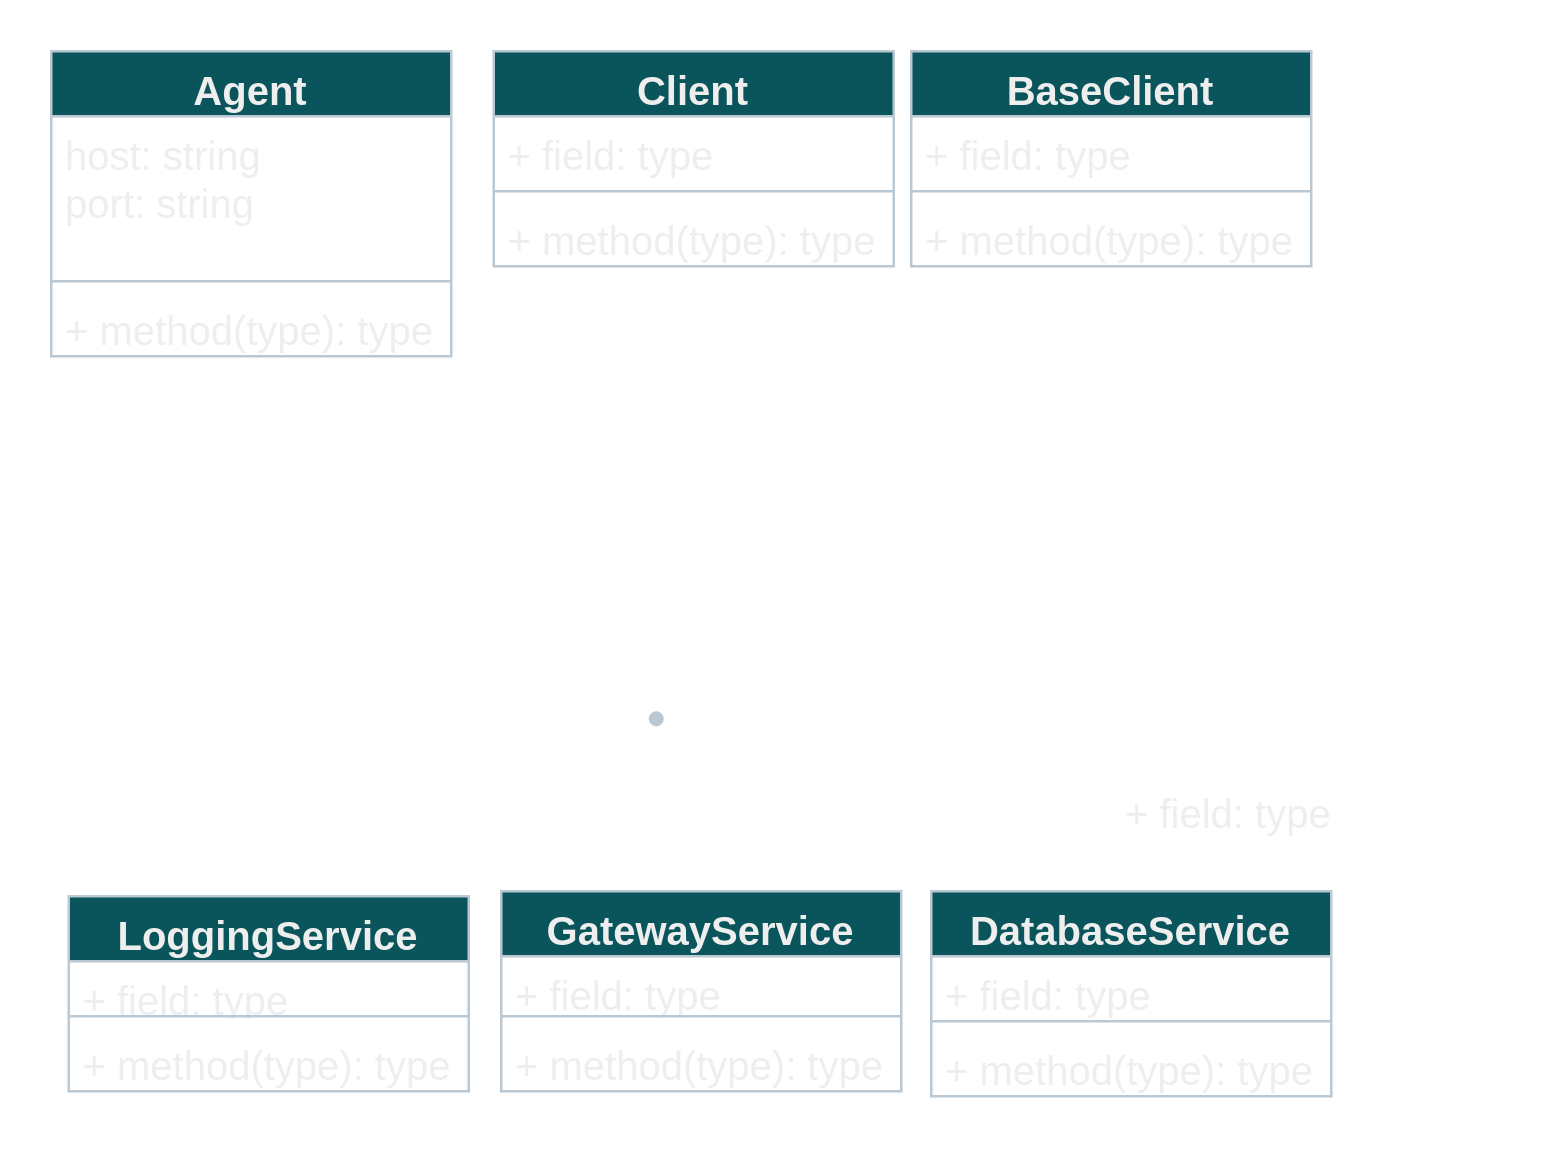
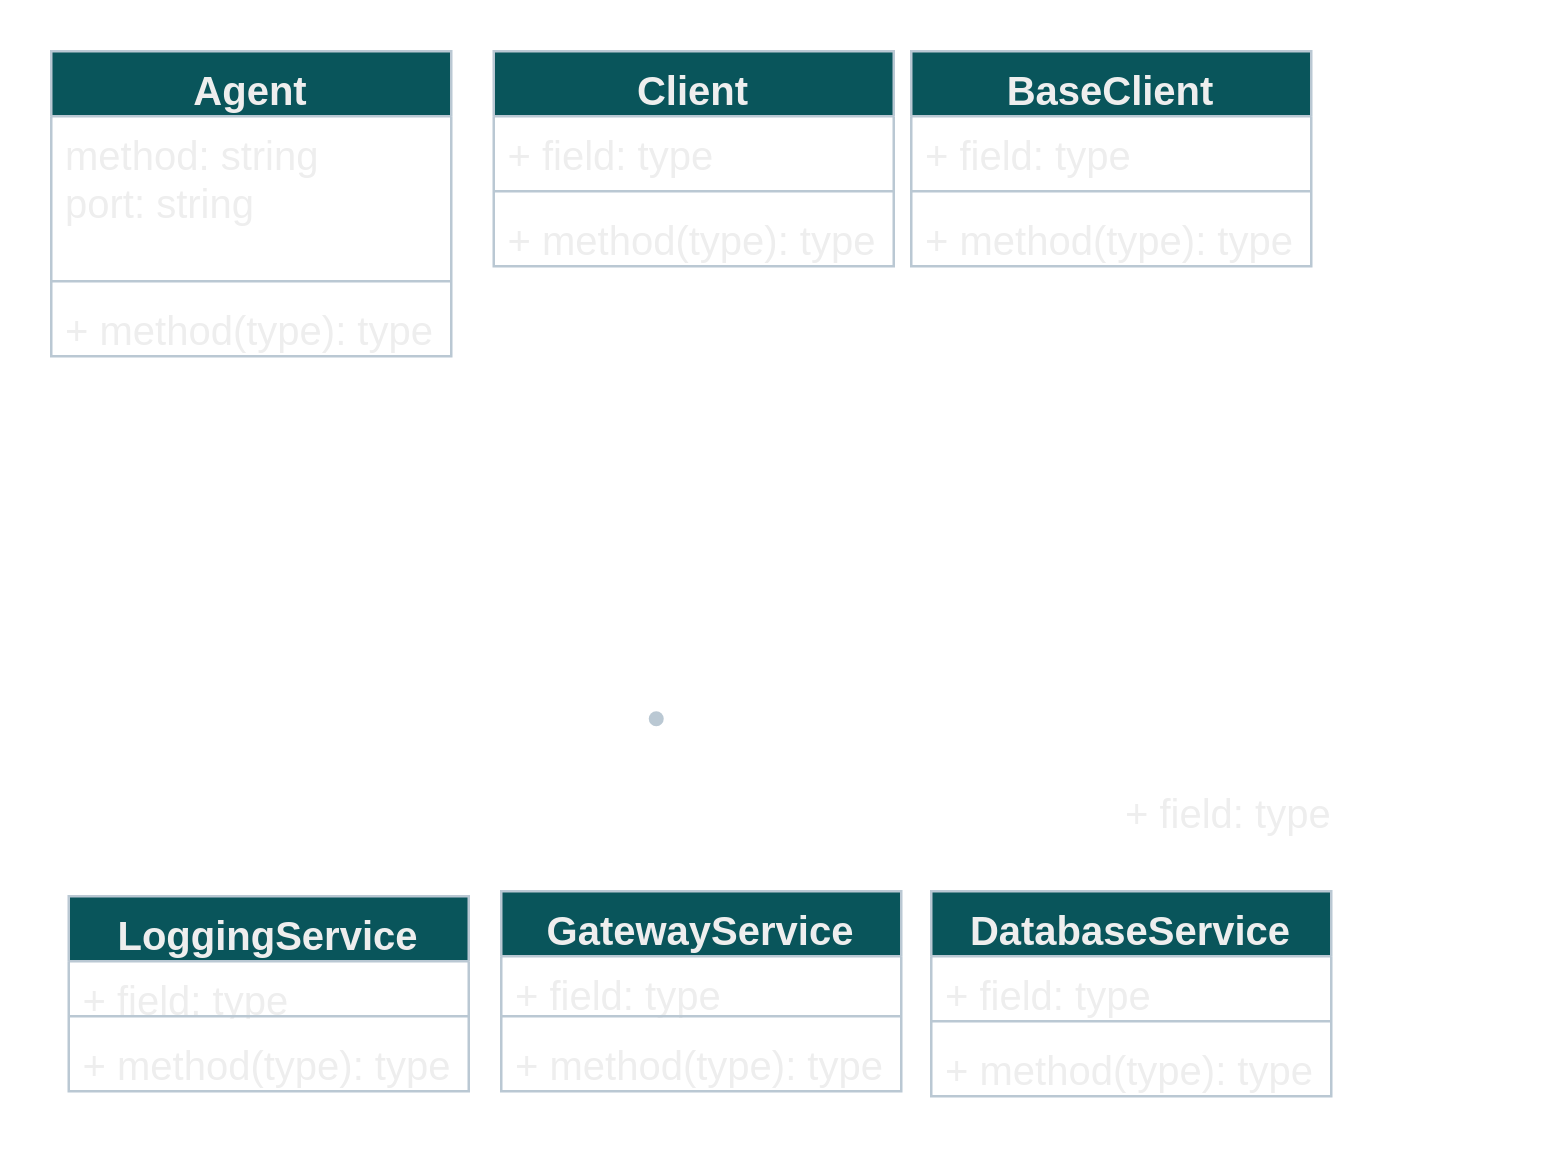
  <mxCell id="0" />
  <mxCell id="1" parent="0" />
  <mxCell id="2" value="" style="shape=waypoint;sketch=0;size=6;pointerEvents=1;points=[];fillColor=none;resizable=0;rotatable=0;perimeter=centerPerimeter;snapToPoint=1;strokeColor=#BAC8D3;fontSize=16;fontColor=#EEEEEE;" parent="1" vertex="1"><mxGeometry x="242" y="267" width="40" height="40" as="geometry" /></mxCell>
  <mxCell id="3" value="+ field: type" style="text;strokeColor=none;fillColor=none;align=left;verticalAlign=top;spacingLeft=4;spacingRight=4;overflow=hidden;rotatable=0;points=[[0,0.5],[1,0.5]];portConstraint=eastwest;fontSize=16;fontColor=#EEEEEE;" parent="1" vertex="1"><mxGeometry x="444" y="309" width="160" height="26" as="geometry" /></mxCell>
  <mxCell id="4" value="Agent" style="swimlane;fontStyle=1;align=center;verticalAlign=top;childLayout=stackLayout;horizontal=1;startSize=26;horizontalStack=0;resizeParent=1;resizeParentMax=0;resizeLast=0;collapsible=1;marginBottom=0;strokeColor=#BAC8D3;fontSize=16;fontColor=#EEEEEE;fillColor=#09555B;" parent="1" vertex="1"><mxGeometry x="20" y="20" width="160" height="122" as="geometry" /></mxCell>
- <mxCell id="5" value="host: string&#10;port: string" style="text;strokeColor=none;fillColor=none;align=left;verticalAlign=top;spacingLeft=4;spacingRight=4;overflow=hidden;rotatable=0;points=[[0,0.5],[1,0.5]];portConstraint=eastwest;fontSize=16;fontColor=#EEEEEE;" parent="4" vertex="1"><mxGeometry y="26" width="160" height="62" as="geometry" /></mxCell>
+ <mxCell id="5" value="method: string&#10;port: string" style="text;strokeColor=none;fillColor=none;align=left;verticalAlign=top;spacingLeft=4;spacingRight=4;overflow=hidden;rotatable=0;points=[[0,0.5],[1,0.5]];portConstraint=eastwest;fontSize=16;fontColor=#EEEEEE;" parent="4" vertex="1"><mxGeometry y="26" width="160" height="62" as="geometry" /></mxCell>
  <mxCell id="6" value="" style="line;strokeWidth=1;fillColor=none;align=left;verticalAlign=middle;spacingTop=-1;spacingLeft=3;spacingRight=3;rotatable=0;labelPosition=right;points=[];portConstraint=eastwest;strokeColor=inherit;fontSize=16;fontColor=#EEEEEE;" parent="4" vertex="1"><mxGeometry y="88" width="160" height="8" as="geometry" /></mxCell>
  <mxCell id="7" value="+ method(type): type" style="text;strokeColor=none;fillColor=none;align=left;verticalAlign=top;spacingLeft=4;spacingRight=4;overflow=hidden;rotatable=0;points=[[0,0.5],[1,0.5]];portConstraint=eastwest;fontSize=16;fontColor=#EEEEEE;" parent="4" vertex="1"><mxGeometry y="96" width="160" height="26" as="geometry" /></mxCell>
  <mxCell id="8" value="Client" style="swimlane;fontStyle=1;align=center;verticalAlign=top;childLayout=stackLayout;horizontal=1;startSize=26;horizontalStack=0;resizeParent=1;resizeParentMax=0;resizeLast=0;collapsible=1;marginBottom=0;strokeColor=#BAC8D3;fontSize=16;fontColor=#EEEEEE;fillColor=#09555B;" parent="1" vertex="1"><mxGeometry x="197" y="20" width="160" height="86" as="geometry" /></mxCell>
  <mxCell id="9" value="+ field: type" style="text;strokeColor=none;fillColor=none;align=left;verticalAlign=top;spacingLeft=4;spacingRight=4;overflow=hidden;rotatable=0;points=[[0,0.5],[1,0.5]];portConstraint=eastwest;fontSize=16;fontColor=#EEEEEE;" parent="8" vertex="1"><mxGeometry y="26" width="160" height="26" as="geometry" /></mxCell>
  <mxCell id="10" value="" style="line;strokeWidth=1;fillColor=none;align=left;verticalAlign=middle;spacingTop=-1;spacingLeft=3;spacingRight=3;rotatable=0;labelPosition=right;points=[];portConstraint=eastwest;strokeColor=inherit;fontSize=16;fontColor=#EEEEEE;" parent="8" vertex="1"><mxGeometry y="52" width="160" height="8" as="geometry" /></mxCell>
  <mxCell id="11" value="+ method(type): type" style="text;strokeColor=none;fillColor=none;align=left;verticalAlign=top;spacingLeft=4;spacingRight=4;overflow=hidden;rotatable=0;points=[[0,0.5],[1,0.5]];portConstraint=eastwest;fontSize=16;fontColor=#EEEEEE;" parent="8" vertex="1"><mxGeometry y="60" width="160" height="26" as="geometry" /></mxCell>
  <mxCell id="12" value="DatabaseService" style="swimlane;fontStyle=1;align=center;verticalAlign=top;childLayout=stackLayout;horizontal=1;startSize=26;horizontalStack=0;resizeParent=1;resizeParentMax=0;resizeLast=0;collapsible=1;marginBottom=0;strokeColor=#BAC8D3;fontSize=16;fontColor=#EEEEEE;fillColor=#09555B;" parent="1" vertex="1"><mxGeometry x="372" y="356" width="160" height="82" as="geometry" /></mxCell>
  <mxCell id="13" value="+ field: type" style="text;strokeColor=none;fillColor=none;align=left;verticalAlign=top;spacingLeft=4;spacingRight=4;overflow=hidden;rotatable=0;points=[[0,0.5],[1,0.5]];portConstraint=eastwest;fontSize=16;fontColor=#EEEEEE;" parent="12" vertex="1"><mxGeometry y="26" width="160" height="22" as="geometry" /></mxCell>
  <mxCell id="14" value="" style="line;strokeWidth=1;fillColor=none;align=left;verticalAlign=middle;spacingTop=-1;spacingLeft=3;spacingRight=3;rotatable=0;labelPosition=right;points=[];portConstraint=eastwest;strokeColor=inherit;fontSize=16;fontColor=#EEEEEE;" parent="12" vertex="1"><mxGeometry y="48" width="160" height="8" as="geometry" /></mxCell>
  <mxCell id="15" value="+ method(type): type" style="text;strokeColor=none;fillColor=none;align=left;verticalAlign=top;spacingLeft=4;spacingRight=4;overflow=hidden;rotatable=0;points=[[0,0.5],[1,0.5]];portConstraint=eastwest;fontSize=16;fontColor=#EEEEEE;" parent="12" vertex="1"><mxGeometry y="56" width="160" height="26" as="geometry" /></mxCell>
  <mxCell id="16" value="GatewayService" style="swimlane;fontStyle=1;align=center;verticalAlign=top;childLayout=stackLayout;horizontal=1;startSize=26;horizontalStack=0;resizeParent=1;resizeParentMax=0;resizeLast=0;collapsible=1;marginBottom=0;strokeColor=#BAC8D3;fontSize=16;fontColor=#EEEEEE;fillColor=#09555B;" parent="1" vertex="1"><mxGeometry x="200" y="356" width="160" height="80" as="geometry" /></mxCell>
  <mxCell id="17" value="+ field: type" style="text;strokeColor=none;fillColor=none;align=left;verticalAlign=top;spacingLeft=4;spacingRight=4;overflow=hidden;rotatable=0;points=[[0,0.5],[1,0.5]];portConstraint=eastwest;fontSize=16;fontColor=#EEEEEE;" parent="16" vertex="1"><mxGeometry y="26" width="160" height="20" as="geometry" /></mxCell>
  <mxCell id="18" value="" style="line;strokeWidth=1;fillColor=none;align=left;verticalAlign=middle;spacingTop=-1;spacingLeft=3;spacingRight=3;rotatable=0;labelPosition=right;points=[];portConstraint=eastwest;strokeColor=inherit;fontSize=16;fontColor=#EEEEEE;" parent="16" vertex="1"><mxGeometry y="46" width="160" height="8" as="geometry" /></mxCell>
  <mxCell id="19" value="+ method(type): type" style="text;strokeColor=none;fillColor=none;align=left;verticalAlign=top;spacingLeft=4;spacingRight=4;overflow=hidden;rotatable=0;points=[[0,0.5],[1,0.5]];portConstraint=eastwest;fontSize=16;fontColor=#EEEEEE;" parent="16" vertex="1"><mxGeometry y="54" width="160" height="26" as="geometry" /></mxCell>
  <mxCell id="20" value="LoggingService" style="swimlane;fontStyle=1;align=center;verticalAlign=top;childLayout=stackLayout;horizontal=1;startSize=26;horizontalStack=0;resizeParent=1;resizeParentMax=0;resizeLast=0;collapsible=1;marginBottom=0;strokeColor=#BAC8D3;fontSize=16;fontColor=#EEEEEE;fillColor=#09555B;" parent="1" vertex="1"><mxGeometry x="27" y="358" width="160" height="78" as="geometry" /></mxCell>
  <mxCell id="21" value="+ field: type" style="text;strokeColor=none;fillColor=none;align=left;verticalAlign=top;spacingLeft=4;spacingRight=4;overflow=hidden;rotatable=0;points=[[0,0.5],[1,0.5]];portConstraint=eastwest;fontSize=16;fontColor=#EEEEEE;" parent="20" vertex="1"><mxGeometry y="26" width="160" height="18" as="geometry" /></mxCell>
  <mxCell id="22" value="" style="line;strokeWidth=1;fillColor=none;align=left;verticalAlign=middle;spacingTop=-1;spacingLeft=3;spacingRight=3;rotatable=0;labelPosition=right;points=[];portConstraint=eastwest;strokeColor=inherit;fontSize=16;fontColor=#EEEEEE;" parent="20" vertex="1"><mxGeometry y="44" width="160" height="8" as="geometry" /></mxCell>
  <mxCell id="23" value="+ method(type): type" style="text;strokeColor=none;fillColor=none;align=left;verticalAlign=top;spacingLeft=4;spacingRight=4;overflow=hidden;rotatable=0;points=[[0,0.5],[1,0.5]];portConstraint=eastwest;fontSize=16;fontColor=#EEEEEE;" parent="20" vertex="1"><mxGeometry y="52" width="160" height="26" as="geometry" /></mxCell>
  <mxCell id="24" value="BaseClient" style="swimlane;fontStyle=1;align=center;verticalAlign=top;childLayout=stackLayout;horizontal=1;startSize=26;horizontalStack=0;resizeParent=1;resizeParentMax=0;resizeLast=0;collapsible=1;marginBottom=0;strokeColor=#BAC8D3;fontSize=16;fontColor=#EEEEEE;fillColor=#09555B;" parent="1" vertex="1"><mxGeometry x="364" y="20" width="160" height="86" as="geometry" /></mxCell>
  <mxCell id="25" value="+ field: type" style="text;strokeColor=none;fillColor=none;align=left;verticalAlign=top;spacingLeft=4;spacingRight=4;overflow=hidden;rotatable=0;points=[[0,0.5],[1,0.5]];portConstraint=eastwest;fontSize=16;fontColor=#EEEEEE;" parent="24" vertex="1"><mxGeometry y="26" width="160" height="26" as="geometry" /></mxCell>
  <mxCell id="26" value="" style="line;strokeWidth=1;fillColor=none;align=left;verticalAlign=middle;spacingTop=-1;spacingLeft=3;spacingRight=3;rotatable=0;labelPosition=right;points=[];portConstraint=eastwest;strokeColor=inherit;fontSize=16;fontColor=#EEEEEE;" parent="24" vertex="1"><mxGeometry y="52" width="160" height="8" as="geometry" /></mxCell>
  <mxCell id="27" value="+ method(type): type" style="text;strokeColor=none;fillColor=none;align=left;verticalAlign=top;spacingLeft=4;spacingRight=4;overflow=hidden;rotatable=0;points=[[0,0.5],[1,0.5]];portConstraint=eastwest;fontSize=16;fontColor=#EEEEEE;" parent="24" vertex="1"><mxGeometry y="60" width="160" height="26" as="geometry" /></mxCell>
